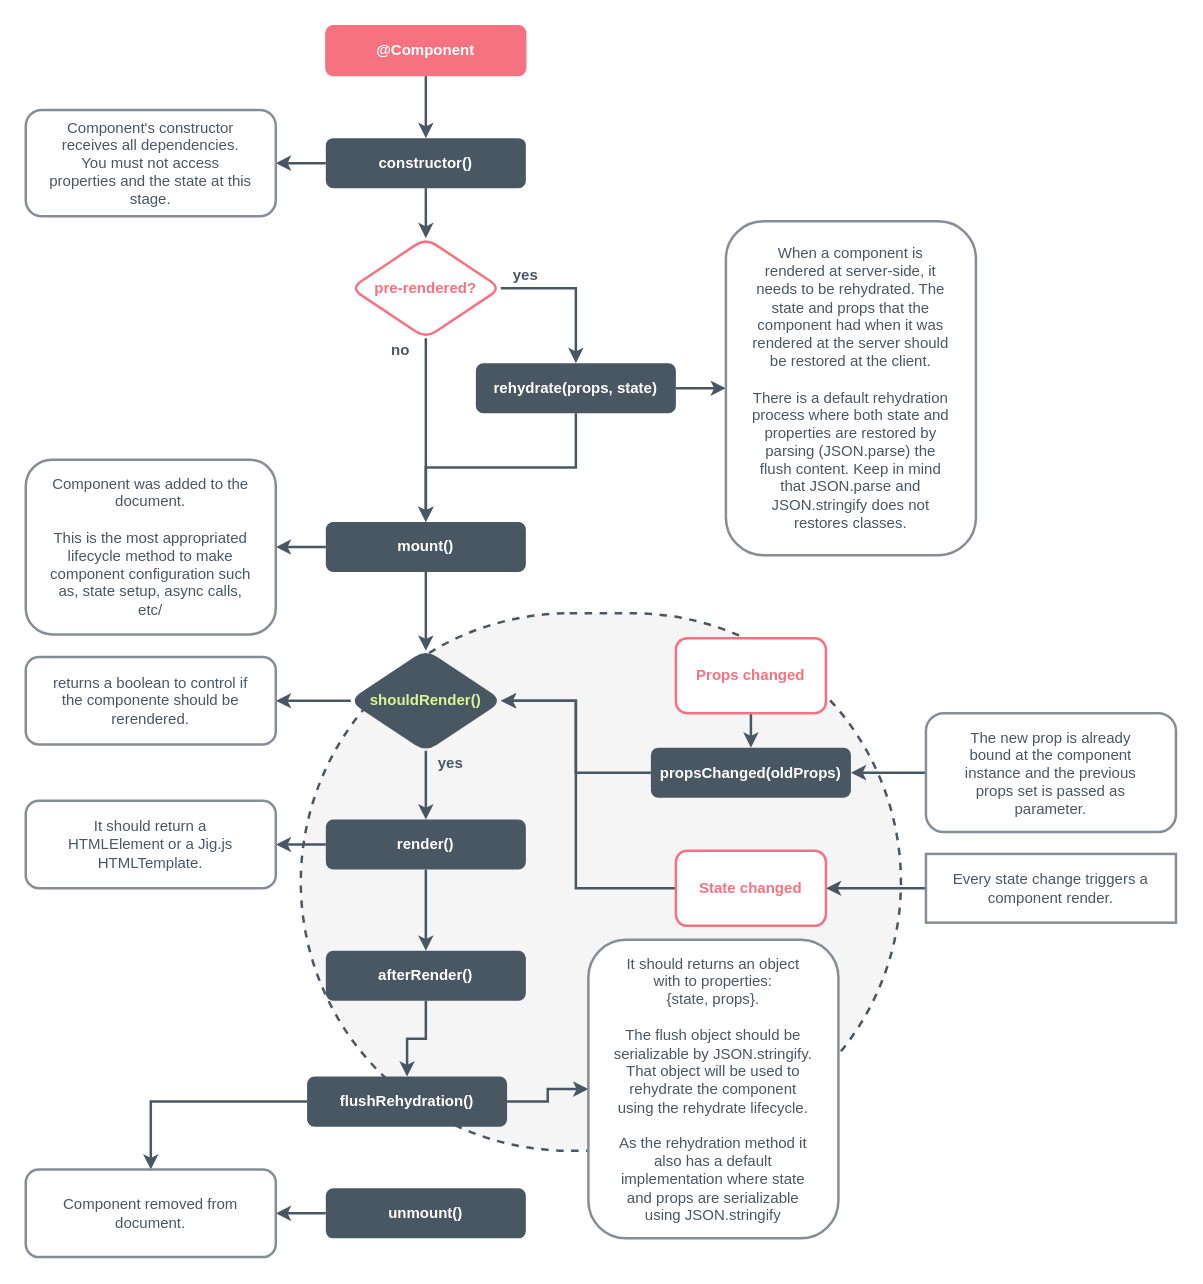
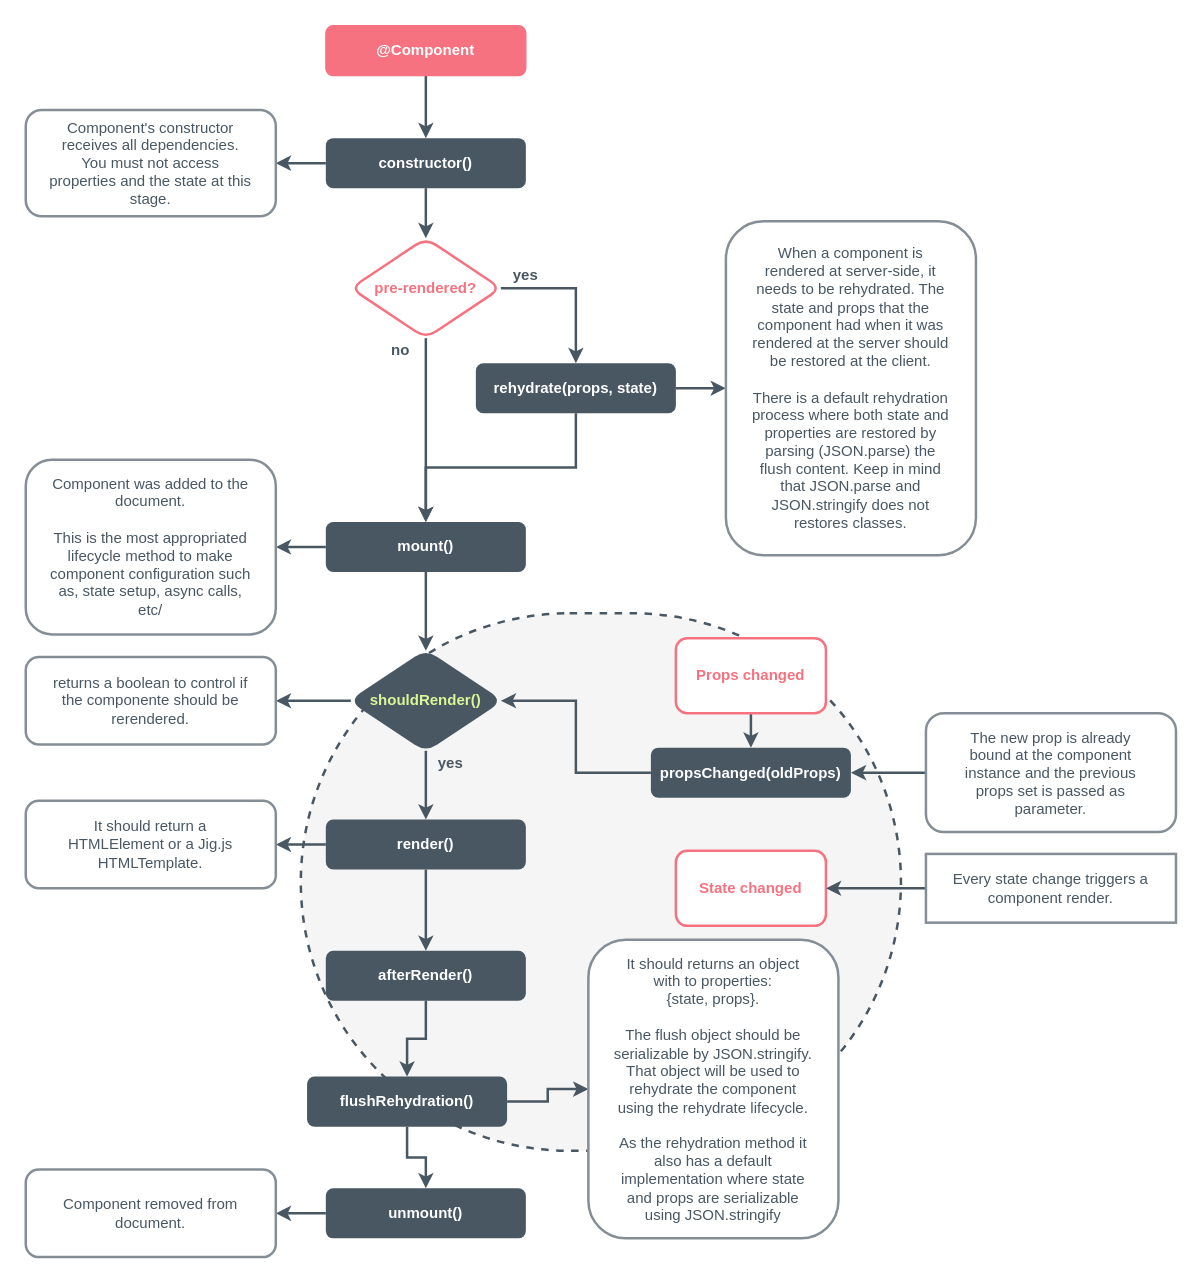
  <mxCell id="0" />
  <mxCell id="1" parent="0" />
  <mxCell id="2" value="" style="rounded=1;whiteSpace=wrap;html=1;fillColor=#f5f5f5;fontColor=#333333;arcSize=50;strokeColor=#495763;dashed=1;strokeWidth=2;shadow=0;comic=0;perimeterSpacing=0;" vertex="1" parent="1"><mxGeometry x="240" y="490" width="480" height="430" as="geometry" /></mxCell>
  <mxCell id="3" style="edgeStyle=orthogonalEdgeStyle;rounded=0;orthogonalLoop=1;jettySize=auto;html=1;entryX=0.5;entryY=0;entryDx=0;entryDy=0;labelBackgroundColor=none;fontColor=#495763;strokeWidth=2;strokeColor=#495763;" parent="1" source="4" target="7" edge="1"><mxGeometry relative="1" as="geometry" /></mxCell>
  <mxCell id="4" value="@Component" style="rounded=1;whiteSpace=wrap;html=1;fillColor=#f67280;strokeColor=#f67280;fontColor=#FFFFFF;fontStyle=1" parent="1" vertex="1"><mxGeometry x="260" y="20" width="160" height="40" as="geometry" /></mxCell>
  <mxCell id="5" style="edgeStyle=orthogonalEdgeStyle;rounded=0;orthogonalLoop=1;jettySize=auto;html=1;entryX=1;entryY=0.5;entryDx=0;entryDy=0;labelBackgroundColor=none;strokeColor=#495763;strokeWidth=2;fontColor=#FFFFFF;" parent="1" source="7" target="8" edge="1"><mxGeometry relative="1" as="geometry" /></mxCell>
  <mxCell id="6" style="edgeStyle=orthogonalEdgeStyle;rounded=0;orthogonalLoop=1;jettySize=auto;html=1;entryX=0.5;entryY=0;entryDx=0;entryDy=0;labelBackgroundColor=none;strokeColor=#495763;strokeWidth=2;fontColor=#495763;" parent="1" source="7" target="11" edge="1"><mxGeometry relative="1" as="geometry" /></mxCell>
  <mxCell id="7" value="constructor()" style="rounded=1;whiteSpace=wrap;html=1;fillColor=#495763;strokeColor=none;fontStyle=1;fontColor=#FFFFFF;" parent="1" vertex="1"><mxGeometry x="260" y="110" width="160" height="40" as="geometry" /></mxCell>
  <mxCell id="8" value="&lt;font&gt;Component's constructor receives all dependencies. You must not access properties and the state at this stage.&lt;/font&gt;" style="rounded=1;whiteSpace=wrap;html=1;strokeColor=#858E96;fillColor=#FFFFFF;fontColor=#495763;strokeWidth=2;spacing=20;" parent="1" vertex="1"><mxGeometry y="87.5" width="200" height="85" as="geometry" x="20" /></mxCell>
  <mxCell id="9" style="edgeStyle=orthogonalEdgeStyle;rounded=0;orthogonalLoop=1;jettySize=auto;html=1;entryX=0.5;entryY=0;entryDx=0;entryDy=0;labelBackgroundColor=none;strokeColor=#495763;strokeWidth=2;fontColor=#495763;exitX=1;exitY=0.5;exitDx=0;exitDy=0;" parent="1" source="11" target="14" edge="1"><mxGeometry relative="1" as="geometry" /></mxCell>
  <mxCell id="10" style="edgeStyle=orthogonalEdgeStyle;rounded=0;orthogonalLoop=1;jettySize=auto;html=1;entryX=0.5;entryY=0;entryDx=0;entryDy=0;labelBackgroundColor=none;strokeColor=#495763;strokeWidth=2;fontColor=#495763;" parent="1" source="11" target="19" edge="1"><mxGeometry relative="1" as="geometry" /></mxCell>
  <mxCell id="11" value="pre-rendered?" style="rhombus;whiteSpace=wrap;html=1;rounded=1;strokeColor=#F67280;strokeWidth=2;fillColor=#FFFFFF;fontColor=#F67280;fontStyle=1" parent="1" vertex="1"><mxGeometry x="280" y="190" width="120" height="80" as="geometry" /></mxCell>
  <mxCell id="12" style="edgeStyle=orthogonalEdgeStyle;rounded=0;orthogonalLoop=1;jettySize=auto;html=1;entryX=0;entryY=0.5;entryDx=0;entryDy=0;labelBackgroundColor=none;strokeColor=#495763;strokeWidth=2;fontColor=#495763;" parent="1" source="14" target="16" edge="1"><mxGeometry relative="1" as="geometry" /></mxCell>
  <mxCell id="13" style="edgeStyle=orthogonalEdgeStyle;rounded=0;orthogonalLoop=1;jettySize=auto;html=1;entryX=0.5;entryY=0;entryDx=0;entryDy=0;labelBackgroundColor=none;strokeColor=#495763;strokeWidth=2;fontColor=#495763;" parent="1" source="14" target="19" edge="1"><mxGeometry relative="1" as="geometry" /></mxCell>
  <mxCell id="14" value="rehydrate(props, state)" style="rounded=1;whiteSpace=wrap;html=1;fillColor=#495763;strokeColor=none;fontStyle=1;fontColor=#FFFFFF;" parent="1" vertex="1"><mxGeometry x="380" y="290" width="160" height="40" as="geometry" /></mxCell>
  <mxCell id="15" value="yes" style="text;html=1;strokeColor=none;fillColor=none;align=center;verticalAlign=middle;whiteSpace=wrap;rounded=0;fontColor=#495763;fontStyle=1" parent="1" vertex="1"><mxGeometry x="400" y="210" width="40" height="20" as="geometry" /></mxCell>
  <mxCell id="16" value="&lt;font&gt;When a component is rendered at server-side, it needs to be rehydrated. The state and props that the component had when it was rendered at the server should be restored at the client.&lt;br&gt;&lt;br&gt;There is a default rehydration process where both state and properties are restored by parsing (JSON.parse) the flush content. Keep in mind that JSON.parse and JSON.stringify does not restores classes.&lt;br&gt;&lt;/font&gt;" style="rounded=1;whiteSpace=wrap;html=1;strokeColor=#858E96;fillColor=#FFFFFF;fontColor=#495763;strokeWidth=2;spacing=20;" parent="1" vertex="1"><mxGeometry x="580" y="176.49" width="200" height="267.03" as="geometry" /></mxCell>
  <mxCell id="17" style="edgeStyle=orthogonalEdgeStyle;rounded=0;orthogonalLoop=1;jettySize=auto;html=1;entryX=1;entryY=0.5;entryDx=0;entryDy=0;labelBackgroundColor=none;strokeColor=#495763;strokeWidth=2;fontColor=#F67280;" parent="1" source="19" target="21" edge="1"><mxGeometry relative="1" as="geometry" /></mxCell>
  <mxCell id="18" style="edgeStyle=orthogonalEdgeStyle;rounded=0;orthogonalLoop=1;jettySize=auto;html=1;entryX=0.5;entryY=0;entryDx=0;entryDy=0;labelBackgroundColor=none;strokeColor=#495763;strokeWidth=2;fontColor=#495763;" edge="1" parent="1" source="19" target="28"><mxGeometry relative="1" as="geometry" /></mxCell>
  <mxCell id="19" value="mount()" style="rounded=1;whiteSpace=wrap;html=1;fillColor=#495763;strokeColor=none;fontStyle=1;fontColor=#FFFFFF;" parent="1" vertex="1"><mxGeometry x="260" y="417.03" width="160" height="40" as="geometry" /></mxCell>
  <mxCell id="20" value="no" style="text;html=1;strokeColor=none;fillColor=none;align=center;verticalAlign=middle;whiteSpace=wrap;rounded=0;fontColor=#495763;fontStyle=1" parent="1" vertex="1"><mxGeometry x="300" y="270" width="40" height="20" as="geometry" /></mxCell>
  <mxCell id="21" value="&lt;font&gt;Component was added to the document.&lt;br&gt;&lt;br&gt;This is the most appropriated lifecycle method to make component configuration such as, state setup, async calls, etc/&lt;br&gt;&lt;/font&gt;" style="rounded=1;whiteSpace=wrap;html=1;strokeColor=#858E96;fillColor=#FFFFFF;fontColor=#495763;strokeWidth=2;spacing=20;" parent="1" vertex="1"><mxGeometry y="367.14" width="200" height="139.77" as="geometry" x="20" /></mxCell>
  <mxCell id="22" style="edgeStyle=orthogonalEdgeStyle;rounded=0;orthogonalLoop=1;jettySize=auto;html=1;entryX=1;entryY=0.5;entryDx=0;entryDy=0;labelBackgroundColor=none;strokeColor=#495763;strokeWidth=2;fontColor=#F67280;" parent="1" source="24" target="25" edge="1"><mxGeometry relative="1" as="geometry" /></mxCell>
  <mxCell id="23" style="edgeStyle=orthogonalEdgeStyle;rounded=0;orthogonalLoop=1;jettySize=auto;html=1;entryX=0.5;entryY=0;entryDx=0;entryDy=0;labelBackgroundColor=none;strokeColor=#495763;strokeWidth=2;fontColor=#DAF696;" edge="1" parent="1" source="24" target="42"><mxGeometry relative="1" as="geometry" /></mxCell>
  <mxCell id="24" value="render()" style="rounded=1;whiteSpace=wrap;html=1;fillColor=#495763;strokeColor=none;fontStyle=1;fontColor=#FFFFFF;" parent="1" vertex="1"><mxGeometry x="260" y="655" width="160" height="40" as="geometry" /></mxCell>
  <mxCell id="25" value="&lt;font&gt;It should return a HTMLElement or a Jig.js HTMLTemplate.&lt;br&gt;&lt;/font&gt;" style="rounded=1;whiteSpace=wrap;html=1;strokeColor=#858E96;fillColor=#FFFFFF;fontColor=#495763;strokeWidth=2;spacing=20;" parent="1" vertex="1"><mxGeometry y="640" width="200" height="70" as="geometry" x="20" /></mxCell>
  <mxCell id="26" style="edgeStyle=orthogonalEdgeStyle;rounded=0;orthogonalLoop=1;jettySize=auto;html=1;exitX=0.5;exitY=1;exitDx=0;exitDy=0;entryX=0.5;entryY=0;entryDx=0;entryDy=0;labelBackgroundColor=none;strokeColor=#495763;strokeWidth=2;fontColor=#495763;" edge="1" parent="1" source="28" target="24"><mxGeometry relative="1" as="geometry" /></mxCell>
  <mxCell id="27" style="edgeStyle=orthogonalEdgeStyle;rounded=0;orthogonalLoop=1;jettySize=auto;html=1;entryX=1;entryY=0.5;entryDx=0;entryDy=0;labelBackgroundColor=none;strokeColor=#495763;strokeWidth=2;fontColor=#FFFFFF;" edge="1" parent="1" source="28" target="30"><mxGeometry relative="1" as="geometry" /></mxCell>
  <mxCell id="28" value="shouldRender()" style="rhombus;whiteSpace=wrap;html=1;rounded=1;strokeColor=#495763;strokeWidth=2;fillColor=#495763;fontColor=#DAF696;fontStyle=1" vertex="1" parent="1"><mxGeometry x="280" y="520" width="120" height="80" as="geometry" /></mxCell>
  <mxCell id="29" value="yes" style="text;html=1;strokeColor=none;fillColor=none;align=center;verticalAlign=middle;whiteSpace=wrap;rounded=0;fontColor=#495763;fontStyle=1" vertex="1" parent="1"><mxGeometry x="340" y="600" width="40" height="20" as="geometry" /></mxCell>
  <mxCell id="30" value="&lt;font&gt;returns a boolean to control if the componente should be rerendered.&lt;br&gt;&lt;/font&gt;" style="rounded=1;whiteSpace=wrap;html=1;strokeColor=#858E96;fillColor=#FFFFFF;fontColor=#495763;strokeWidth=2;spacing=20;" vertex="1" parent="1"><mxGeometry y="525" width="200" height="70" as="geometry" x="20" /></mxCell>
- <mxCell id="31" style="edgeStyle=orthogonalEdgeStyle;rounded=0;orthogonalLoop=1;jettySize=auto;html=1;labelBackgroundColor=none;strokeColor=#495763;strokeWidth=2;fontColor=#DAF696;entryX=1;entryY=0.5;entryDx=0;entryDy=0;" edge="1" parent="1" source="32" target="28"><mxGeometry relative="1" as="geometry"><Array as="points"><mxPoint x="460" y="710" /><mxPoint x="460" y="560" /></Array></mxGeometry></mxCell>
  <mxCell id="32" value="State changed" style="rounded=1;whiteSpace=wrap;html=1;strokeColor=#F67280;strokeWidth=2;fillColor=#FFFFFF;fontColor=#F67280;fontStyle=1" vertex="1" parent="1"><mxGeometry x="540" y="680" width="120" height="60" as="geometry" /></mxCell>
  <mxCell id="33" style="edgeStyle=orthogonalEdgeStyle;rounded=0;orthogonalLoop=1;jettySize=auto;html=1;entryX=0.5;entryY=0;entryDx=0;entryDy=0;labelBackgroundColor=none;strokeColor=#495763;strokeWidth=2;fontColor=#DAF696;" edge="1" parent="1" source="34" target="36"><mxGeometry relative="1" as="geometry" /></mxCell>
  <mxCell id="34" value="Props changed" style="rounded=1;whiteSpace=wrap;html=1;strokeColor=#F67280;strokeWidth=2;fillColor=#FFFFFF;fontColor=#F67280;fontStyle=1" vertex="1" parent="1"><mxGeometry x="540" y="510" width="120" height="60" as="geometry" /></mxCell>
  <mxCell id="35" style="edgeStyle=orthogonalEdgeStyle;rounded=0;orthogonalLoop=1;jettySize=auto;html=1;entryX=1;entryY=0.5;entryDx=0;entryDy=0;labelBackgroundColor=none;strokeColor=#495763;strokeWidth=2;fontColor=#DAF696;" edge="1" parent="1" source="36" target="28"><mxGeometry relative="1" as="geometry" /></mxCell>
  <mxCell id="36" value="propsChanged(oldProps)" style="rounded=1;whiteSpace=wrap;html=1;fillColor=#495763;strokeColor=none;fontStyle=1;fontColor=#FFFFFF;" vertex="1" parent="1"><mxGeometry x="520" y="597.5" width="160" height="40" as="geometry" /></mxCell>
  <mxCell id="37" style="edgeStyle=orthogonalEdgeStyle;rounded=0;orthogonalLoop=1;jettySize=auto;html=1;entryX=1;entryY=0.5;entryDx=0;entryDy=0;labelBackgroundColor=none;strokeColor=#495763;strokeWidth=2;fontColor=#DAF696;" edge="1" parent="1" source="38" target="36"><mxGeometry relative="1" as="geometry" /></mxCell>
  <mxCell id="38" value="&lt;font&gt;The new prop is already bound at the component instance and the previous props set is passed as parameter.&lt;br&gt;&lt;/font&gt;" style="rounded=1;whiteSpace=wrap;html=1;strokeColor=#858E96;fillColor=#FFFFFF;fontColor=#495763;strokeWidth=2;spacing=20;" vertex="1" parent="1"><mxGeometry x="740" y="570" width="200" height="95" as="geometry" /></mxCell>
  <mxCell id="39" style="edgeStyle=orthogonalEdgeStyle;rounded=0;orthogonalLoop=1;jettySize=auto;html=1;entryX=1;entryY=0.5;entryDx=0;entryDy=0;labelBackgroundColor=none;strokeColor=#495763;strokeWidth=2;fontColor=#DAF696;" edge="1" parent="1" source="40" target="32"><mxGeometry relative="1" as="geometry" /></mxCell>
  <mxCell id="40" value="&lt;font&gt;Every state change triggers a component render.&lt;br&gt;&lt;/font&gt;" style="whiteSpace=wrap;html=1;strokeColor=#858E96;fillColor=#FFFFFF;fontColor=#495763;strokeWidth=2;spacing=20;rounded=0;" vertex="1" parent="1"><mxGeometry x="740" y="682.5" width="200" height="55" as="geometry" /></mxCell>
  <mxCell id="41" style="edgeStyle=orthogonalEdgeStyle;rounded=0;orthogonalLoop=1;jettySize=auto;html=1;entryX=0.5;entryY=0;entryDx=0;entryDy=0;labelBackgroundColor=none;strokeColor=#495763;strokeWidth=2;fontColor=#DAF696;" edge="1" parent="1" source="42" target="45"><mxGeometry relative="1" as="geometry" /></mxCell>
  <mxCell id="42" value="afterRender()" style="rounded=1;whiteSpace=wrap;html=1;fillColor=#495763;strokeColor=none;fontStyle=1;fontColor=#FFFFFF;" vertex="1" parent="1"><mxGeometry x="260" y="760" width="160" height="40" as="geometry" /></mxCell>
  <mxCell id="43" style="edgeStyle=orthogonalEdgeStyle;rounded=0;orthogonalLoop=1;jettySize=auto;html=1;entryX=0;entryY=0.5;entryDx=0;entryDy=0;labelBackgroundColor=none;strokeColor=#495763;strokeWidth=2;fontColor=#DAF696;" edge="1" parent="1" source="45" target="46"><mxGeometry relative="1" as="geometry" /></mxCell>
- <mxCell id="44" style="edgeStyle=orthogonalEdgeStyle;rounded=0;orthogonalLoop=1;jettySize=auto;html=1;labelBackgroundColor=none;strokeColor=#495763;strokeWidth=2;fontColor=#DAF696;" edge="1" parent="1" source="45" target="49"><mxGeometry relative="1" as="geometry" /></mxCell>
+ <mxCell id="44" style="edgeStyle=orthogonalEdgeStyle;rounded=0;orthogonalLoop=1;jettySize=auto;html=1;entryX=0.5;entryY=0;entryDx=0;entryDy=0;labelBackgroundColor=none;strokeColor=#495763;strokeWidth=2;fontColor=#DAF696;" edge="1" parent="1" source="45" target="48"><mxGeometry relative="1" as="geometry" /></mxCell>
  <mxCell id="45" value="flushRehydration()" style="rounded=1;whiteSpace=wrap;html=1;fillColor=#495763;strokeColor=none;fontStyle=1;fontColor=#FFFFFF;" vertex="1" parent="1"><mxGeometry x="245" y="860.63" width="160" height="40" as="geometry" /></mxCell>
  <mxCell id="46" value="&lt;font&gt;It should returns an object with to properties: &lt;br&gt;{state, props}.&lt;br&gt;&lt;br&gt;The flush object should be serializable by JSON.stringify. That object will be used to rehydrate the component using the rehydrate lifecycle.&lt;br&gt;&lt;br&gt;As the rehydration method it also has a default implementation where state and props are serializable using JSON.stringify&lt;br&gt;&lt;/font&gt;" style="rounded=1;whiteSpace=wrap;html=1;strokeColor=#858E96;fillColor=#FFFFFF;fontColor=#495763;strokeWidth=2;spacing=20;" vertex="1" parent="1"><mxGeometry x="470" y="751.25" width="200" height="238.75" as="geometry" /></mxCell>
  <mxCell id="47" style="edgeStyle=orthogonalEdgeStyle;rounded=0;orthogonalLoop=1;jettySize=auto;html=1;entryX=1;entryY=0.5;entryDx=0;entryDy=0;labelBackgroundColor=none;strokeColor=#495763;strokeWidth=2;fontColor=#DAF696;" edge="1" parent="1" source="48" target="49"><mxGeometry relative="1" as="geometry" /></mxCell>
  <mxCell id="48" value="unmount()" style="rounded=1;whiteSpace=wrap;html=1;fillColor=#495763;strokeColor=none;fontStyle=1;fontColor=#FFFFFF;" vertex="1" parent="1"><mxGeometry x="260" y="950" width="160" height="40" as="geometry" /></mxCell>
  <mxCell id="49" value="&lt;font&gt;Component removed from document.&lt;br&gt;&lt;/font&gt;" style="rounded=1;whiteSpace=wrap;html=1;strokeColor=#858E96;fillColor=#FFFFFF;fontColor=#495763;strokeWidth=2;spacing=20;" vertex="1" parent="1"><mxGeometry y="935" width="200" height="70" as="geometry" x="20" /></mxCell>
